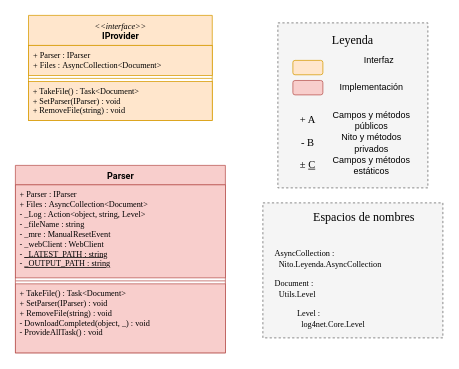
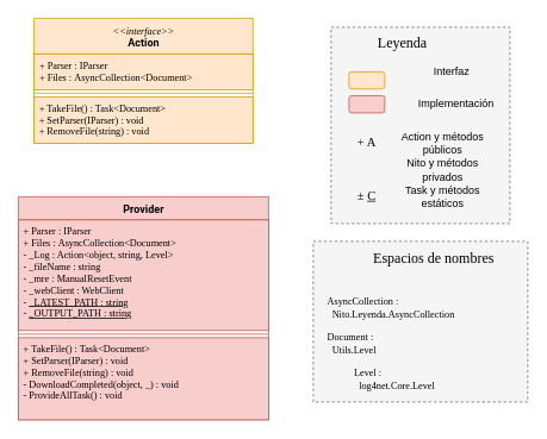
  <mxCell id="0" />
  <mxCell id="1" parent="0" />
- <mxCell id="2" value="&lt;font face=&quot;Roboto&quot; data-font-src=&quot;https://fonts.googleapis.com/css?family=Roboto&quot;&gt;Parser&lt;/font&gt;" style="swimlane;fontStyle=1;align=center;verticalAlign=top;childLayout=stackLayout;horizontal=1;startSize=26;horizontalStack=0;resizeParent=1;resizeParentMax=0;resizeLast=0;collapsible=1;marginBottom=0;rounded=0;strokeColor=#b85450;html=1;fillColor=#f8cecc;" parent="1" vertex="1"><mxGeometry x="20" y="220" width="280" height="250" as="geometry"><mxRectangle x="100" y="230" width="80" height="26" as="alternateBounds" /></mxGeometry></mxCell>
+ <mxCell id="2" value="&lt;font face=&quot;Roboto&quot; data-font-src=&quot;https://fonts.googleapis.com/css?family=Roboto&quot;&gt;Provider&lt;/font&gt;" style="swimlane;fontStyle=1;align=center;verticalAlign=top;childLayout=stackLayout;horizontal=1;startSize=26;horizontalStack=0;resizeParent=1;resizeParentMax=0;resizeLast=0;collapsible=1;marginBottom=0;rounded=0;strokeColor=#b85450;html=1;fillColor=#f8cecc;" parent="1" vertex="1"><mxGeometry x="20" y="220" width="280" height="250" as="geometry"><mxRectangle x="100" y="230" width="80" height="26" as="alternateBounds" /></mxGeometry></mxCell>
  <mxCell id="3" value="+&amp;nbsp;Parser&amp;nbsp;:&amp;nbsp;IParser&lt;br&gt;+&amp;nbsp;Files&amp;nbsp;:&amp;nbsp;AsyncCollection&amp;lt;Document&amp;gt;&lt;br&gt;- _Log : Action&amp;lt;object, string, Level&amp;gt;&lt;br&gt;- _fileName : string&lt;br&gt;- _mre : ManualResetEvent&lt;br&gt;- _webClient : WebClient&lt;br&gt;-&amp;nbsp;&lt;u&gt;_LATEST_PATH&lt;/u&gt;&lt;u&gt;&amp;nbsp;: string&lt;/u&gt;&lt;br&gt;- &lt;u&gt;_OUTPUT_PATH : string&lt;/u&gt;" style="text;strokeColor=#b85450;fillColor=#f8cecc;align=left;verticalAlign=top;spacingLeft=4;spacingRight=4;overflow=hidden;rotatable=0;points=[[0,0.5],[1,0.5]];portConstraint=eastwest;fontFamily=Roboto Mono;fontSource=https%3A%2F%2Ffonts.googleapis.com%2Fcss%3Ffamily%3DRoboto%2BMono;fontSize=11;html=1;" parent="2" vertex="1"><mxGeometry y="26" width="280" height="124" as="geometry" /></mxCell>
  <mxCell id="4" value="" style="line;strokeWidth=1;fillColor=#f8cecc;align=left;verticalAlign=middle;spacingTop=-1;spacingLeft=3;spacingRight=3;rotatable=0;labelPosition=right;points=[];portConstraint=eastwest;strokeColor=#b85450;" parent="2" vertex="1"><mxGeometry y="150" width="280" height="8" as="geometry" /></mxCell>
  <mxCell id="5" value="+ TakeFile() : Task&lt;Document&gt;&#10;+ SetParser(IParser) : void&#10;+ RemoveFile(string) : void&#10;- DownloadCompleted(object, _) : void&#10;- ProvideAllTask() : void" style="text;strokeColor=#b85450;fillColor=#f8cecc;align=left;verticalAlign=top;spacingLeft=4;spacingRight=4;overflow=hidden;rotatable=0;points=[[0,0.5],[1,0.5]];portConstraint=eastwest;fontFamily=Roboto Mono;fontSource=https%3A%2F%2Ffonts.googleapis.com%2Fcss%3Ffamily%3DRoboto%2BMono;fontSize=11;" parent="2" vertex="1"><mxGeometry y="158" width="280" height="92" as="geometry" /></mxCell>
- <mxCell id="6" value="&lt;i style=&quot;font-weight: 400 ; font-size: 11px&quot;&gt;&lt;font face=&quot;Roboto Mono&quot; data-font-src=&quot;https://fonts.googleapis.com/css?family=Roboto+Mono&quot;&gt;&amp;lt;&amp;lt;interface&amp;gt;&amp;gt;&lt;/font&gt;&lt;/i&gt;&lt;br style=&quot;font-weight: 400&quot;&gt;&lt;b&gt;&lt;font face=&quot;Roboto&quot; data-font-src=&quot;https://fonts.googleapis.com/css?family=Roboto&quot;&gt;IProvider&lt;/font&gt;&lt;/b&gt;" style="swimlane;fontStyle=1;align=center;verticalAlign=top;childLayout=stackLayout;horizontal=1;startSize=40;horizontalStack=0;resizeParent=1;resizeParentMax=0;resizeLast=0;collapsible=1;marginBottom=0;rounded=0;strokeColor=#d79b00;html=1;fillColor=#ffe6cc;" parent="1" vertex="1"><mxGeometry x="37.5" y="20" width="245" height="140" as="geometry"><mxRectangle x="117.5" y="30" width="120" height="40" as="alternateBounds" /></mxGeometry></mxCell>
+ <mxCell id="6" value="&lt;i style=&quot;font-weight: 400 ; font-size: 11px&quot;&gt;&lt;font face=&quot;Roboto Mono&quot; data-font-src=&quot;https://fonts.googleapis.com/css?family=Roboto+Mono&quot;&gt;&amp;lt;&amp;lt;interface&amp;gt;&amp;gt;&lt;/font&gt;&lt;/i&gt;&lt;br style=&quot;font-weight: 400&quot;&gt;&lt;b&gt;&lt;font face=&quot;Roboto&quot; data-font-src=&quot;https://fonts.googleapis.com/css?family=Roboto&quot;&gt;Action&lt;/font&gt;&lt;/b&gt;" style="swimlane;fontStyle=1;align=center;verticalAlign=top;childLayout=stackLayout;horizontal=1;startSize=40;horizontalStack=0;resizeParent=1;resizeParentMax=0;resizeLast=0;collapsible=1;marginBottom=0;rounded=0;strokeColor=#d79b00;html=1;fillColor=#ffe6cc;" parent="1" vertex="1"><mxGeometry x="37.5" y="20" width="245" height="140" as="geometry"><mxRectangle x="117.5" y="30" width="120" height="40" as="alternateBounds" /></mxGeometry></mxCell>
  <mxCell id="7" value="+&amp;nbsp;&lt;font data-font-src=&quot;https://fonts.googleapis.com/css?family=Roboto&quot;&gt;Parser&lt;/font&gt;&amp;nbsp;:&amp;nbsp;&lt;font data-font-src=&quot;https://fonts.googleapis.com/css?family=Roboto+Mono&quot;&gt;IParser&lt;/font&gt;&lt;br&gt;&lt;font data-font-src=&quot;https://fonts.googleapis.com/css?family=Roboto+Slab&quot;&gt;+&lt;/font&gt;&amp;nbsp;Files&amp;nbsp;:&amp;nbsp;&lt;font data-font-src=&quot;https://fonts.googleapis.com/css?family=Roboto+Mono&quot;&gt;AsyncCollection&amp;lt;Document&amp;gt;&lt;/font&gt;" style="text;strokeColor=#d79b00;fillColor=#ffe6cc;align=left;verticalAlign=top;spacingLeft=4;spacingRight=4;overflow=hidden;rotatable=0;points=[[0,0.5],[1,0.5]];portConstraint=eastwest;fontFamily=Roboto Mono;fontSource=https%3A%2F%2Ffonts.googleapis.com%2Fcss%3Ffamily%3DRoboto%2BMono;fontSize=11;html=1;" parent="6" vertex="1"><mxGeometry y="40" width="245" height="40" as="geometry" /></mxCell>
  <mxCell id="8" value="" style="line;strokeWidth=1;align=left;verticalAlign=middle;spacingTop=-1;spacingLeft=3;spacingRight=3;rotatable=0;labelPosition=right;points=[];portConstraint=eastwest;fillColor=#ffe6cc;strokeColor=#d79b00;labelBackgroundColor=none;" parent="6" vertex="1"><mxGeometry y="80" width="245" height="8" as="geometry" /></mxCell>
  <mxCell id="9" value="+ TakeFile() : Task&lt;Document&gt;&#10;+ SetParser(IParser) : void&#10;+ RemoveFile(string) : void" style="text;strokeColor=#d79b00;fillColor=#ffe6cc;align=left;verticalAlign=top;spacingLeft=4;spacingRight=4;overflow=hidden;rotatable=0;points=[[0,0.5],[1,0.5]];portConstraint=eastwest;fontFamily=Roboto Mono;fontSource=https%3A%2F%2Ffonts.googleapis.com%2Fcss%3Ffamily%3DRoboto%2BMono;fontSize=11;" parent="6" vertex="1"><mxGeometry y="88" width="245" height="52" as="geometry" /></mxCell>
  <mxCell id="10" value="" style="group" parent="1" vertex="1" connectable="0"><mxGeometry x="370" y="30" width="200" height="240" as="geometry" /></mxCell>
  <mxCell id="11" value="" style="rounded=0;whiteSpace=wrap;html=1;fontFamily=Roboto Slab;fontSource=https%3A%2F%2Ffonts.googleapis.com%2Fcss%3Ffamily%3DRoboto%2BSlab;fontSize=20;fillColor=#f5f5f5;strokeColor=#666666;fontColor=#333333;dashed=1;strokeWidth=1;glass=0;shadow=0;sketch=0;" parent="10" vertex="1"><mxGeometry width="200" height="220" as="geometry" /></mxCell>
- <mxCell id="12" value="&lt;font style=&quot;font-size: 16px&quot;&gt;Leyenda&lt;/font&gt;" style="text;html=1;strokeColor=none;fillColor=none;align=center;verticalAlign=middle;whiteSpace=wrap;rounded=0;shadow=0;glass=0;dashed=1;sketch=0;fontFamily=Roboto Slab;fontSource=https%3A%2F%2Ffonts.googleapis.com%2Fcss%3Ffamily%3DRoboto%2BSlab;fontSize=20;" parent="10" vertex="1"><mxGeometry x="80" y="10" width="40" height="19.2" as="geometry" /></mxCell>
+ <mxCell id="12" value="&lt;font style=&quot;font-size: 16px&quot;&gt;Leyenda&lt;/font&gt;" style="text;html=1;strokeColor=none;fillColor=none;align=center;verticalAlign=middle;whiteSpace=wrap;rounded=0;shadow=0;glass=0;dashed=1;sketch=0;fontFamily=Roboto Slab;fontSource=https%3A%2F%2Ffonts.googleapis.com%2Fcss%3Ffamily%3DRoboto%2BSlab;fontSize=20;" parent="10" vertex="1"><mxGeometry x="60" y="5" width="40" height="19.2" as="geometry" /></mxCell>
  <mxCell id="13" value="" style="rounded=1;whiteSpace=wrap;html=1;strokeColor=#d79b00;fillColor=#ffe6cc;align=left;" parent="10" vertex="1"><mxGeometry x="20" y="50" width="40" height="19.2" as="geometry" /></mxCell>
  <mxCell id="14" value="Interfaz" style="text;html=1;strokeColor=none;fillColor=none;align=center;verticalAlign=middle;whiteSpace=wrap;rounded=0;shadow=0;glass=0;dashed=1;sketch=0;fontFamily=Helvetica;fontSize=12;" parent="10" vertex="1"><mxGeometry x="80" y="40" width="110" height="19.2" as="geometry" /></mxCell>
  <mxCell id="15" value="" style="rounded=1;whiteSpace=wrap;html=1;strokeColor=#b85450;fillColor=#f8cecc;align=left;" parent="10" vertex="1"><mxGeometry x="20" y="76.8" width="40" height="19.2" as="geometry" /></mxCell>
- <mxCell id="16" value="Implementación" style="text;html=1;strokeColor=none;fillColor=none;align=center;verticalAlign=middle;whiteSpace=wrap;rounded=0;shadow=0;glass=0;dashed=1;sketch=0;fontFamily=Helvetica;fontSize=12;" parent="10" vertex="1"><mxGeometry x="70" y="76.8" width="110" height="19.2" as="geometry" /></mxCell>
+ <mxCell id="16" value="Implementación" style="text;html=1;strokeColor=none;fillColor=none;align=center;verticalAlign=middle;whiteSpace=wrap;rounded=0;shadow=0;glass=0;dashed=1;sketch=0;fontFamily=Helvetica;fontSize=12;" parent="10" vertex="1"><mxGeometry x="85" y="76.8" width="110" height="19.2" as="geometry" /></mxCell>
  <mxCell id="17" value="&lt;font face=&quot;Roboto Mono&quot; data-font-src=&quot;https://fonts.googleapis.com/css?family=Roboto+Mono&quot; style=&quot;font-size: 14px&quot;&gt;+ A&lt;/font&gt;" style="text;html=1;strokeColor=none;fillColor=none;align=center;verticalAlign=middle;whiteSpace=wrap;rounded=0;labelBackgroundColor=none;" parent="10" vertex="1"><mxGeometry x="20" y="120" width="40" height="20" as="geometry" /></mxCell>
- <mxCell id="18" value="Campos y métodos&lt;br&gt;públicos" style="text;html=1;strokeColor=none;fillColor=none;align=center;verticalAlign=middle;whiteSpace=wrap;rounded=0;shadow=0;glass=0;dashed=1;sketch=0;fontFamily=Helvetica;fontSize=12;" parent="10" vertex="1"><mxGeometry x="70" y="120.8" width="110" height="19.2" as="geometry" /></mxCell>
- <mxCell id="19" value="&lt;font face=&quot;Roboto Mono&quot; data-font-src=&quot;https://fonts.googleapis.com/css?family=Roboto+Mono&quot; style=&quot;font-size: 14px&quot;&gt;- B&lt;/font&gt;" style="text;html=1;strokeColor=none;fillColor=none;align=center;verticalAlign=middle;whiteSpace=wrap;rounded=0;labelBackgroundColor=none;" parent="10" vertex="1"><mxGeometry x="20" y="150" width="40" height="20" as="geometry" /></mxCell>
+ <mxCell id="18" value="Action y métodos&lt;br&gt;públicos" style="text;html=1;strokeColor=none;fillColor=none;align=center;verticalAlign=middle;whiteSpace=wrap;rounded=0;shadow=0;glass=0;dashed=1;sketch=0;fontFamily=Helvetica;fontSize=12;" parent="10" vertex="1"><mxGeometry x="70" y="120.8" width="110" height="19.2" as="geometry" /></mxCell>
  <mxCell id="20" value="Nito y métodos&lt;br&gt;privados" style="text;html=1;strokeColor=none;fillColor=none;align=center;verticalAlign=middle;whiteSpace=wrap;rounded=0;shadow=0;glass=0;dashed=1;sketch=0;fontFamily=Helvetica;fontSize=12;" parent="10" vertex="1"><mxGeometry x="70" y="150" width="110" height="19.2" as="geometry" /></mxCell>
  <mxCell id="21" value="&lt;font face=&quot;Roboto Mono&quot; data-font-src=&quot;https://fonts.googleapis.com/css?family=Roboto+Mono&quot; style=&quot;font-size: 14px&quot;&gt;&lt;span class=&quot;aCOpRe&quot;&gt;±&lt;/span&gt;&amp;nbsp;&lt;u&gt;C&lt;/u&gt;&lt;/font&gt;" style="text;html=1;strokeColor=none;fillColor=none;align=center;verticalAlign=middle;whiteSpace=wrap;rounded=0;labelBackgroundColor=none;" parent="10" vertex="1"><mxGeometry x="20" y="180" width="40" height="20" as="geometry" /></mxCell>
- <mxCell id="22" value="Campos y métodos&lt;br&gt;estáticos" style="text;html=1;strokeColor=none;fillColor=none;align=center;verticalAlign=middle;whiteSpace=wrap;rounded=0;shadow=0;glass=0;dashed=1;sketch=0;fontFamily=Helvetica;fontSize=12;" parent="10" vertex="1"><mxGeometry x="70" y="180.8" width="110" height="19.2" as="geometry" /></mxCell>
+ <mxCell id="22" value="Task y métodos&lt;br&gt;estáticos" style="text;html=1;strokeColor=none;fillColor=none;align=center;verticalAlign=middle;whiteSpace=wrap;rounded=0;shadow=0;glass=0;dashed=1;sketch=0;fontFamily=Helvetica;fontSize=12;" parent="10" vertex="1"><mxGeometry x="70" y="180.8" width="110" height="19.2" as="geometry" /></mxCell>
  <mxCell id="23" value="" style="group" parent="1" vertex="1" connectable="0"><mxGeometry x="350" y="270" width="240" height="180" as="geometry" /></mxCell>
  <mxCell id="24" value="" style="rounded=0;whiteSpace=wrap;html=1;fontFamily=Roboto Slab;fontSource=https%3A%2F%2Ffonts.googleapis.com%2Fcss%3Ffamily%3DRoboto%2BSlab;fontSize=20;fillColor=#f5f5f5;strokeColor=#666666;fontColor=#333333;dashed=1;strokeWidth=1;glass=0;shadow=0;sketch=0;" parent="23" vertex="1"><mxGeometry width="240" height="180" as="geometry" /></mxCell>
  <mxCell id="25" value="&lt;font face=&quot;Roboto Mono&quot; data-font-src=&quot;https://fonts.googleapis.com/css?family=Roboto+Mono&quot; style=&quot;font-size: 11px&quot;&gt;AsyncCollection :&lt;br&gt;&amp;nbsp; Nito.Leyenda.AsyncCollection&lt;/font&gt;" style="text;html=1;strokeColor=none;fillColor=none;align=left;verticalAlign=middle;whiteSpace=wrap;rounded=0;labelBackgroundColor=none;" parent="23" vertex="1"><mxGeometry x="14.38" y="60.004" width="215.62" height="28.636" as="geometry" /></mxCell>
  <mxCell id="26" value="&lt;font face=&quot;Roboto Mono&quot; data-font-src=&quot;https://fonts.googleapis.com/css?family=Roboto+Mono&quot; style=&quot;font-size: 11px&quot;&gt;Document :&lt;br&gt;&amp;nbsp; Utils.Level&lt;/font&gt;" style="text;html=1;strokeColor=none;fillColor=none;align=left;verticalAlign=middle;whiteSpace=wrap;rounded=0;labelBackgroundColor=none;" parent="23" vertex="1"><mxGeometry x="14.375" y="100" width="122.188" height="28.636" as="geometry" /></mxCell>
  <mxCell id="27" value="&lt;font face=&quot;Roboto Mono&quot; data-font-src=&quot;https://fonts.googleapis.com/css?family=Roboto+Mono&quot; style=&quot;font-size: 11px&quot;&gt;Level :&lt;br&gt;&amp;nbsp; log4net.Core.Level&lt;/font&gt;" style="text;html=1;strokeColor=none;fillColor=none;align=left;verticalAlign=middle;whiteSpace=wrap;rounded=0;labelBackgroundColor=none;" parent="23" vertex="1"><mxGeometry x="44.38" y="139.996" width="151.23" height="28.636" as="geometry" /></mxCell>
  <mxCell id="28" value="&lt;font style=&quot;font-size: 16px&quot;&gt;Espacios de nombres&lt;/font&gt;" style="text;html=1;strokeColor=none;fillColor=none;align=center;verticalAlign=middle;whiteSpace=wrap;rounded=0;shadow=0;glass=0;dashed=1;sketch=0;fontFamily=Roboto Slab;fontSource=https%3A%2F%2Ffonts.googleapis.com%2Fcss%3Ffamily%3DRoboto%2BSlab;fontSize=20;" parent="23" vertex="1"><mxGeometry x="44.84" y="10" width="180.32" height="13.75" as="geometry" /></mxCell>
